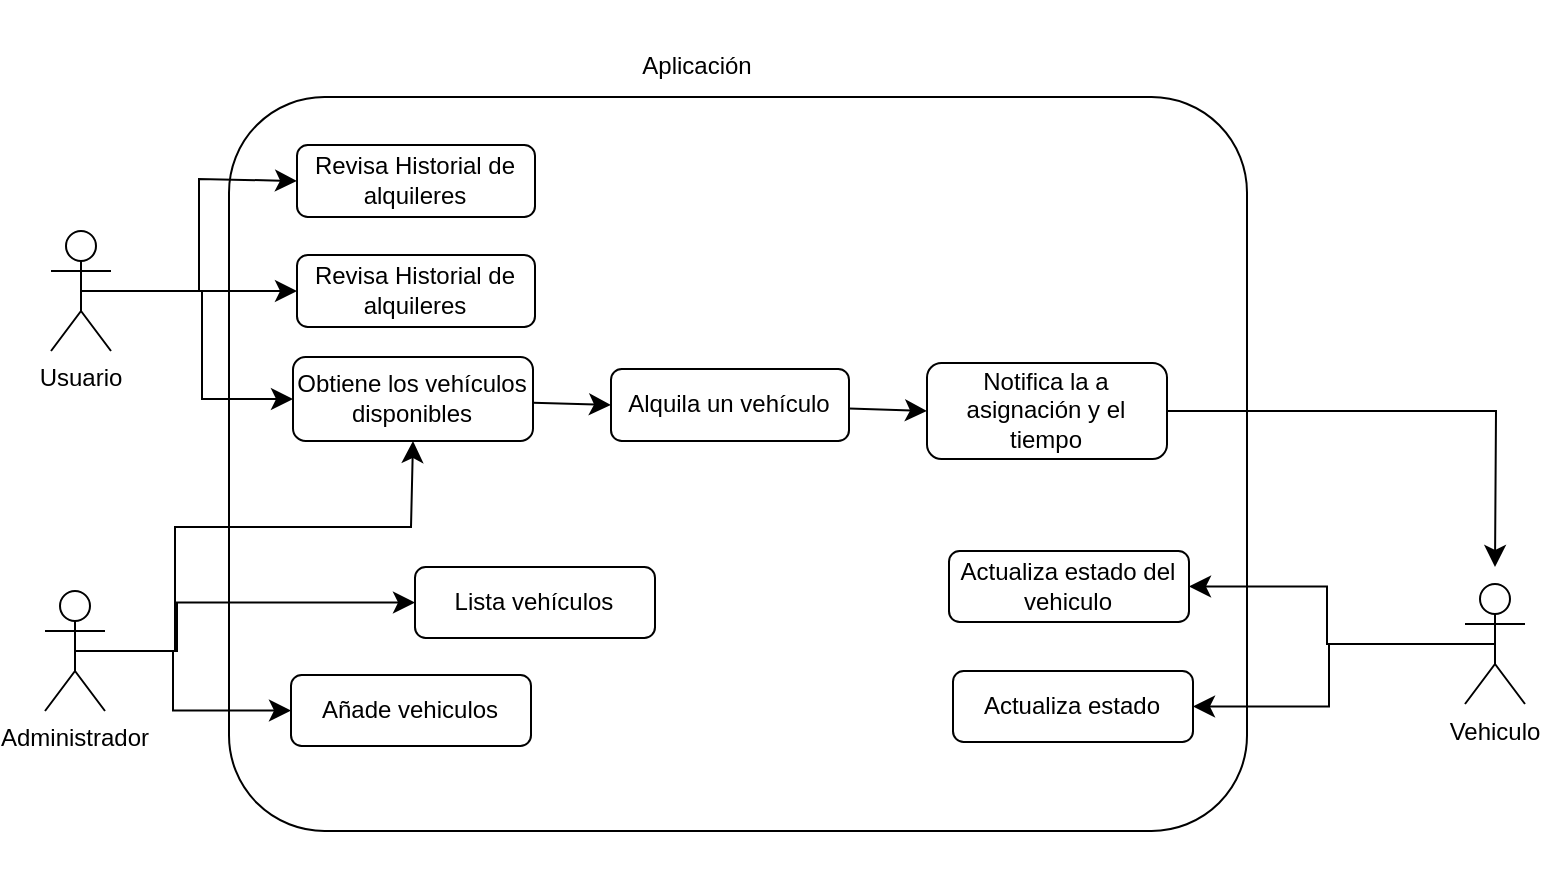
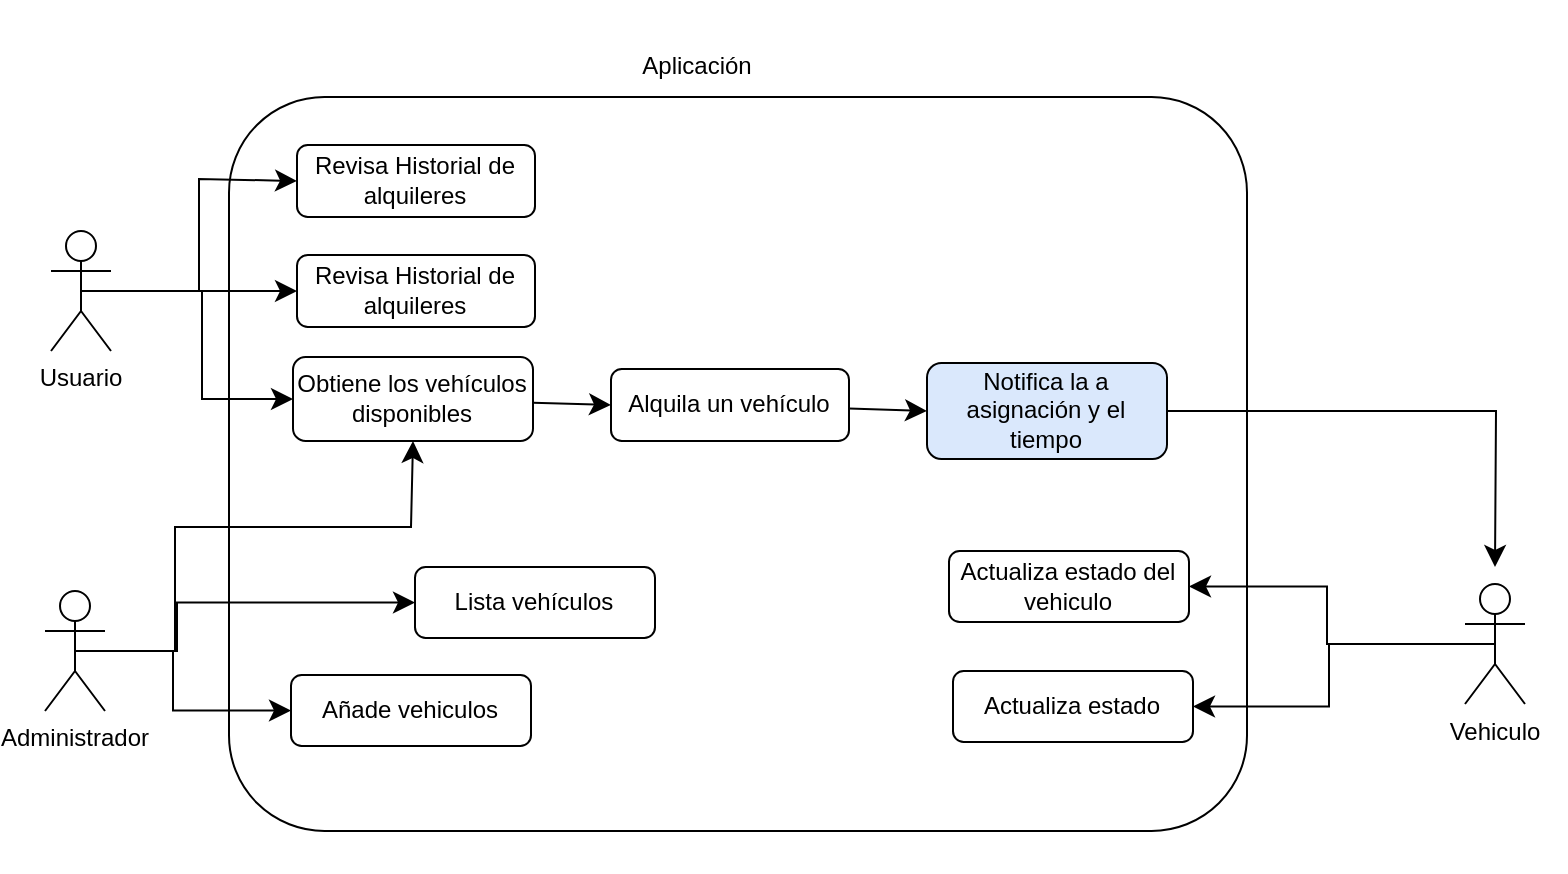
  <mxCell id="0" />
  <mxCell id="1" parent="0" />
  <mxCell id="2" style="edgeStyle=orthogonalEdgeStyle;rounded=0;orthogonalLoop=1;jettySize=auto;html=1;exitX=0.5;exitY=0.5;exitDx=0;exitDy=0;exitPerimeter=0;entryX=0;entryY=0.5;entryDx=0;entryDy=0;fontSize=12;startSize=8;endSize=8;" edge="1" parent="1" source="5" target="16"><mxGeometry relative="1" as="geometry" /></mxCell>
  <mxCell id="3" style="edgeStyle=orthogonalEdgeStyle;rounded=0;orthogonalLoop=1;jettySize=auto;html=1;exitX=0.5;exitY=0.5;exitDx=0;exitDy=0;exitPerimeter=0;entryX=0;entryY=0.5;entryDx=0;entryDy=0;fontSize=12;startSize=8;endSize=8;" edge="1" parent="1" source="5" target="26"><mxGeometry relative="1" as="geometry" /></mxCell>
  <mxCell id="4" style="edgeStyle=orthogonalEdgeStyle;rounded=0;orthogonalLoop=1;jettySize=auto;html=1;exitX=0.5;exitY=0.5;exitDx=0;exitDy=0;exitPerimeter=0;entryX=0;entryY=0.5;entryDx=0;entryDy=0;fontSize=12;startSize=8;endSize=8;" edge="1" parent="1" source="5" target="25"><mxGeometry relative="1" as="geometry"><Array as="points"><mxPoint x="97" y="145" /><mxPoint x="97" y="89" /></Array></mxGeometry></mxCell>
  <mxCell id="5" value="Usuario&lt;div&gt;&lt;br&gt;&lt;/div&gt;" style="shape=umlActor;verticalLabelPosition=bottom;verticalAlign=top;html=1;outlineConnect=0;" vertex="1" parent="1"><mxGeometry x="23" y="115" width="30" height="60" as="geometry" /></mxCell>
  <mxCell id="6" style="edgeStyle=orthogonalEdgeStyle;rounded=0;orthogonalLoop=1;jettySize=auto;html=1;exitX=0.5;exitY=0.5;exitDx=0;exitDy=0;exitPerimeter=0;entryX=1;entryY=0.5;entryDx=0;entryDy=0;fontSize=12;startSize=8;endSize=8;" edge="1" parent="1" source="8" target="24"><mxGeometry relative="1" as="geometry" /></mxCell>
  <mxCell id="7" style="edgeStyle=orthogonalEdgeStyle;rounded=0;orthogonalLoop=1;jettySize=auto;html=1;exitX=0.5;exitY=0.5;exitDx=0;exitDy=0;exitPerimeter=0;entryX=1;entryY=0.5;entryDx=0;entryDy=0;fontSize=12;startSize=8;endSize=8;" edge="1" parent="1" source="8" target="23"><mxGeometry relative="1" as="geometry" /></mxCell>
  <mxCell id="8" value="Vehiculo" style="shape=umlActor;verticalLabelPosition=bottom;verticalAlign=top;html=1;outlineConnect=0;" vertex="1" parent="1"><mxGeometry x="730" y="291.5" width="30" height="60" as="geometry" /></mxCell>
  <mxCell id="9" style="edgeStyle=orthogonalEdgeStyle;rounded=0;orthogonalLoop=1;jettySize=auto;html=1;exitX=0.5;exitY=0.5;exitDx=0;exitDy=0;exitPerimeter=0;entryX=0;entryY=0.5;entryDx=0;entryDy=0;fontSize=12;startSize=8;endSize=8;" edge="1" parent="1" source="12" target="21"><mxGeometry relative="1" as="geometry"><Array as="points"><mxPoint x="86" y="325" /><mxPoint x="86" y="301" /></Array></mxGeometry></mxCell>
  <mxCell id="10" style="edgeStyle=orthogonalEdgeStyle;rounded=0;orthogonalLoop=1;jettySize=auto;html=1;exitX=0.5;exitY=0.5;exitDx=0;exitDy=0;exitPerimeter=0;entryX=0.5;entryY=1;entryDx=0;entryDy=0;fontSize=12;startSize=8;endSize=8;" edge="1" parent="1" source="12" target="16"><mxGeometry relative="1" as="geometry"><Array as="points"><mxPoint x="85" y="325" /><mxPoint x="85" y="263" /><mxPoint x="203" y="263" /></Array></mxGeometry></mxCell>
  <mxCell id="11" style="edgeStyle=orthogonalEdgeStyle;rounded=0;orthogonalLoop=1;jettySize=auto;html=1;exitX=0.5;exitY=0.5;exitDx=0;exitDy=0;exitPerimeter=0;entryX=0;entryY=0.5;entryDx=0;entryDy=0;fontSize=12;startSize=8;endSize=8;" edge="1" parent="1" source="12" target="22"><mxGeometry relative="1" as="geometry"><Array as="points"><mxPoint x="84" y="325" /><mxPoint x="84" y="355" /></Array></mxGeometry></mxCell>
  <mxCell id="12" value="Administrador" style="shape=umlActor;verticalLabelPosition=bottom;verticalAlign=top;html=1;outlineConnect=0;" vertex="1" parent="1"><mxGeometry x="20" y="295" width="30" height="60" as="geometry" /></mxCell>
  <mxCell id="13" value="" style="rounded=1;whiteSpace=wrap;html=1;arcSize=13;fillColor=none;" vertex="1" parent="1"><mxGeometry x="112" y="48" width="509" height="367" as="geometry" /></mxCell>
  <mxCell id="14" value="Aplicación" style="text;html=1;align=center;verticalAlign=middle;resizable=0;points=[];autosize=1;strokeColor=none;fillColor=none;" vertex="1" parent="1"><mxGeometry x="309" y="20" width="73" height="26" as="geometry" /></mxCell>
  <mxCell id="15" style="edgeStyle=none;curved=1;rounded=0;orthogonalLoop=1;jettySize=auto;html=1;entryX=0;entryY=0.5;entryDx=0;entryDy=0;fontSize=12;startSize=8;endSize=8;" edge="1" parent="1" source="16" target="18"><mxGeometry relative="1" as="geometry" /></mxCell>
  <mxCell id="16" value="Obtiene los vehículos disponibles" style="rounded=1;whiteSpace=wrap;html=1;" vertex="1" parent="1"><mxGeometry x="144" y="178" width="120" height="42" as="geometry" /></mxCell>
  <mxCell id="17" style="edgeStyle=none;curved=1;rounded=0;orthogonalLoop=1;jettySize=auto;html=1;entryX=0;entryY=0.5;entryDx=0;entryDy=0;fontSize=12;startSize=8;endSize=8;" edge="1" parent="1" source="18" target="19"><mxGeometry relative="1" as="geometry" /></mxCell>
  <mxCell id="18" value="Alquila un vehículo" style="rounded=1;whiteSpace=wrap;html=1;" vertex="1" parent="1"><mxGeometry x="303" y="184" width="119" height="36" as="geometry" /></mxCell>
- <mxCell id="19" value="Notifica la a asignación y el tiempo" style="rounded=1;whiteSpace=wrap;html=1;" vertex="1" parent="1"><mxGeometry x="461" y="181" width="120" height="48" as="geometry" /></mxCell>
+ <mxCell id="19" value="Notifica la a asignación y el tiempo" style="rounded=1;whiteSpace=wrap;html=1;fillColor=#dae8fc;" vertex="1" parent="1"><mxGeometry x="461" y="181" width="120" height="48" as="geometry" /></mxCell>
  <mxCell id="20" style="edgeStyle=orthogonalEdgeStyle;rounded=0;orthogonalLoop=1;jettySize=auto;html=1;fontSize=12;startSize=8;endSize=8;" edge="1" parent="1" source="19"><mxGeometry relative="1" as="geometry"><mxPoint x="745" y="283" as="targetPoint" /></mxGeometry></mxCell>
  <mxCell id="21" value="Lista vehículos" style="rounded=1;whiteSpace=wrap;html=1;" vertex="1" parent="1"><mxGeometry x="205" y="283" width="120" height="35.5" as="geometry" /></mxCell>
  <mxCell id="22" value="Añade vehiculos" style="rounded=1;whiteSpace=wrap;html=1;" vertex="1" parent="1"><mxGeometry x="143" y="337" width="120" height="35.5" as="geometry" /></mxCell>
  <mxCell id="23" value="Actualiza estado del vehiculo" style="rounded=1;whiteSpace=wrap;html=1;" vertex="1" parent="1"><mxGeometry x="472" y="275" width="120" height="35.5" as="geometry" /></mxCell>
  <mxCell id="24" value="Actualiza estado" style="rounded=1;whiteSpace=wrap;html=1;" vertex="1" parent="1"><mxGeometry x="474" y="335" width="120" height="35.5" as="geometry" /></mxCell>
  <mxCell id="25" value="Revisa Historial de alquileres" style="rounded=1;whiteSpace=wrap;html=1;" vertex="1" parent="1"><mxGeometry x="146" y="72" width="119" height="36" as="geometry" /></mxCell>
  <mxCell id="26" value="Revisa Historial de alquileres" style="rounded=1;whiteSpace=wrap;html=1;" vertex="1" parent="1"><mxGeometry x="146" y="127" width="119" height="36" as="geometry" /></mxCell>
